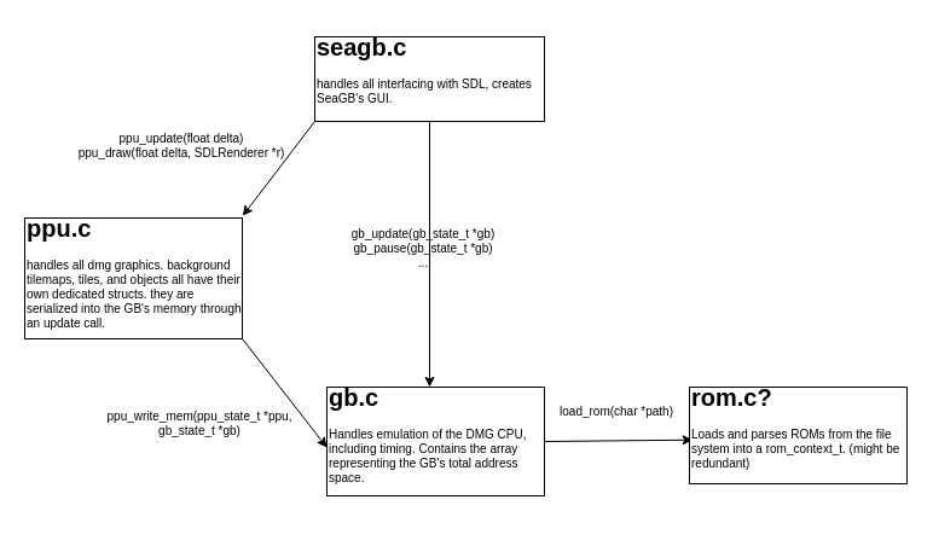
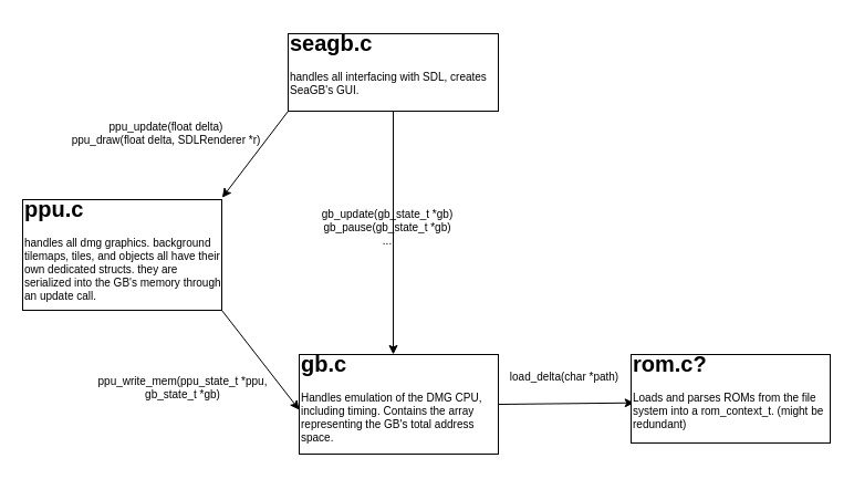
  <mxCell id="0" />
  <mxCell id="1" parent="0" />
  <mxCell id="2" value="" style="endArrow=classic;html=1;rounded=0;entryX=0.5;entryY=0.083;entryDx=0;entryDy=0;entryPerimeter=0;fontSize=10;exitX=0.5;exitY=1;exitDx=0;exitDy=0;" parent="1" target="12" edge="1" source="14"><mxGeometry width="50" height="50" relative="1" as="geometry"><mxPoint x="450" y="120" as="sourcePoint" /><mxPoint x="500" y="70" as="targetPoint" /></mxGeometry></mxCell>
  <mxCell id="3" value="&lt;div&gt;gb_update(gb_state_t *gb)&lt;/div&gt;&lt;div&gt;gb_pause(gb_state_t *gb)&lt;/div&gt;&lt;div&gt;...&lt;/div&gt;" style="text;html=1;align=center;verticalAlign=middle;whiteSpace=wrap;rounded=0;fontSize=10;" parent="1" vertex="1"><mxGeometry x="240" y="175" width="220" height="60" as="geometry" /></mxCell>
  <mxCell id="4" value="" style="endArrow=classic;html=1;rounded=0;exitX=1;exitY=0.5;exitDx=0;exitDy=0;fontSize=10;entryX=0.015;entryY=0.671;entryDx=0;entryDy=0;entryPerimeter=0;" edge="1" parent="1" source="11" target="21"><mxGeometry width="50" height="50" relative="1" as="geometry"><mxPoint x="730" y="260" as="sourcePoint" /><mxPoint x="780" y="205" as="targetPoint" /></mxGeometry></mxCell>
- <mxCell id="5" value="load_rom(char *path)" style="text;html=1;align=center;verticalAlign=middle;whiteSpace=wrap;rounded=0;fontSize=10;" vertex="1" parent="1"><mxGeometry x="400" y="310" width="220" height="60" as="geometry" /></mxCell>
+ <mxCell id="5" value="load_delta(char *path)" style="text;html=1;align=center;verticalAlign=middle;whiteSpace=wrap;rounded=0;fontSize=10;" vertex="1" parent="1"><mxGeometry x="400" y="310" width="220" height="60" as="geometry" /></mxCell>
  <mxCell id="6" value="&lt;div&gt;ppu_update(float delta)&lt;/div&gt;&lt;div&gt;ppu_draw(float delta, SDLRenderer *r)&lt;/div&gt;" style="text;html=1;align=center;verticalAlign=middle;whiteSpace=wrap;rounded=0;fontSize=10;" vertex="1" parent="1"><mxGeometry x="40" y="90" width="220" height="60" as="geometry" /></mxCell>
  <mxCell id="7" value="" style="endArrow=classic;html=1;rounded=0;entryX=1.002;entryY=0.082;entryDx=0;entryDy=0;entryPerimeter=0;fontSize=10;exitX=1;exitY=1;exitDx=0;exitDy=0;" edge="1" parent="1" target="18"><mxGeometry width="50" height="50" relative="1" as="geometry"><mxPoint x="260" y="100" as="sourcePoint" /><mxPoint x="309" y="168" as="targetPoint" /></mxGeometry></mxCell>
  <mxCell id="8" value="" style="endArrow=classic;html=1;rounded=0;entryX=0;entryY=0.5;entryDx=0;entryDy=0;exitX=1;exitY=1;exitDx=0;exitDy=0;" edge="1" parent="1" source="17" target="12"><mxGeometry width="50" height="50" relative="1" as="geometry"><mxPoint x="220" y="220" as="sourcePoint" /><mxPoint x="270" y="170" as="targetPoint" /></mxGeometry></mxCell>
  <mxCell id="9" value="&lt;div&gt;ppu_write_mem(ppu_state_t *ppu, gb_state_t *gb)&lt;/div&gt;" style="text;html=1;align=center;verticalAlign=middle;whiteSpace=wrap;rounded=0;fontSize=10;" vertex="1" parent="1"><mxGeometry x="75" y="320" width="180" height="60" as="geometry" /></mxCell>
  <mxCell id="10" value="" style="group" vertex="1" connectable="0" parent="1"><mxGeometry x="270" y="310" width="180" height="120" as="geometry" /></mxCell>
  <mxCell id="11" value="" style="rounded=0;whiteSpace=wrap;html=1;fontSize=10;" parent="10" vertex="1"><mxGeometry y="10" width="180" height="90" as="geometry" /></mxCell>
  <mxCell id="12" value="&lt;h1 style=&quot;margin-top: 0px;&quot;&gt;&lt;font&gt;gb.c&lt;/font&gt;&lt;/h1&gt;&lt;p&gt;Handles emulation of the DMG CPU, including timing. Contains the array representing the GB's total address space.&lt;/p&gt;" style="text;html=1;whiteSpace=wrap;overflow=hidden;rounded=0;fontSize=10;" parent="10" vertex="1"><mxGeometry width="170" height="120" as="geometry" /></mxCell>
  <mxCell id="13" value="" style="group" vertex="1" connectable="0" parent="1"><mxGeometry x="260" y="20" width="190" height="120" as="geometry" /></mxCell>
  <mxCell id="14" value="" style="rounded=0;whiteSpace=wrap;html=1;fontSize=10;" parent="13" vertex="1"><mxGeometry y="10" width="190" height="70" as="geometry" /></mxCell>
  <mxCell id="15" value="&lt;h1 style=&quot;margin-top: 0px;&quot;&gt;&lt;font&gt;seagb.c&lt;/font&gt;&lt;/h1&gt;&lt;p&gt;handles all interfacing with SDL, creates SeaGB's GUI.&lt;/p&gt;" style="text;html=1;whiteSpace=wrap;overflow=hidden;rounded=0;fontSize=10;" parent="13" vertex="1"><mxGeometry width="180" height="70" as="geometry" /></mxCell>
  <mxCell id="16" value="" style="group" vertex="1" connectable="0" parent="1"><mxGeometry x="20" y="170" width="180" height="110" as="geometry" /></mxCell>
  <mxCell id="17" value="" style="rounded=0;whiteSpace=wrap;html=1;fontSize=10;" vertex="1" parent="16"><mxGeometry y="10" width="180" height="100" as="geometry" /></mxCell>
  <mxCell id="18" value="&lt;h1 style=&quot;margin-top: 0px;&quot;&gt;&lt;font&gt;ppu.c&lt;/font&gt;&lt;/h1&gt;&lt;p&gt;handles all dmg graphics. background tilemaps, tiles, and objects all have their own dedicated structs. they are serialized into the GB's memory through an update call.&lt;/p&gt;" style="text;html=1;whiteSpace=wrap;overflow=hidden;rounded=0;fontSize=10;" vertex="1" parent="16"><mxGeometry width="180" height="100" as="geometry" /></mxCell>
  <mxCell id="19" value="" style="group" vertex="1" connectable="0" parent="1"><mxGeometry x="570" y="310" width="180" height="90" as="geometry" /></mxCell>
  <mxCell id="20" value="" style="rounded=0;whiteSpace=wrap;html=1;fontSize=10;" vertex="1" parent="19"><mxGeometry y="10" width="180" height="80" as="geometry" /></mxCell>
  <mxCell id="21" value="&lt;h1 style=&quot;margin-top: 0px;&quot;&gt;&lt;font&gt;rom.c?&lt;/font&gt;&lt;/h1&gt;&lt;p&gt;&lt;font&gt;Loads and parses ROMs from the file system into a rom_context_t. (might be redundant)&lt;/font&gt;&lt;/p&gt;" style="text;html=1;whiteSpace=wrap;overflow=hidden;rounded=0;fontSize=10;" vertex="1" parent="19"><mxGeometry width="180" height="80" as="geometry" /></mxCell>
